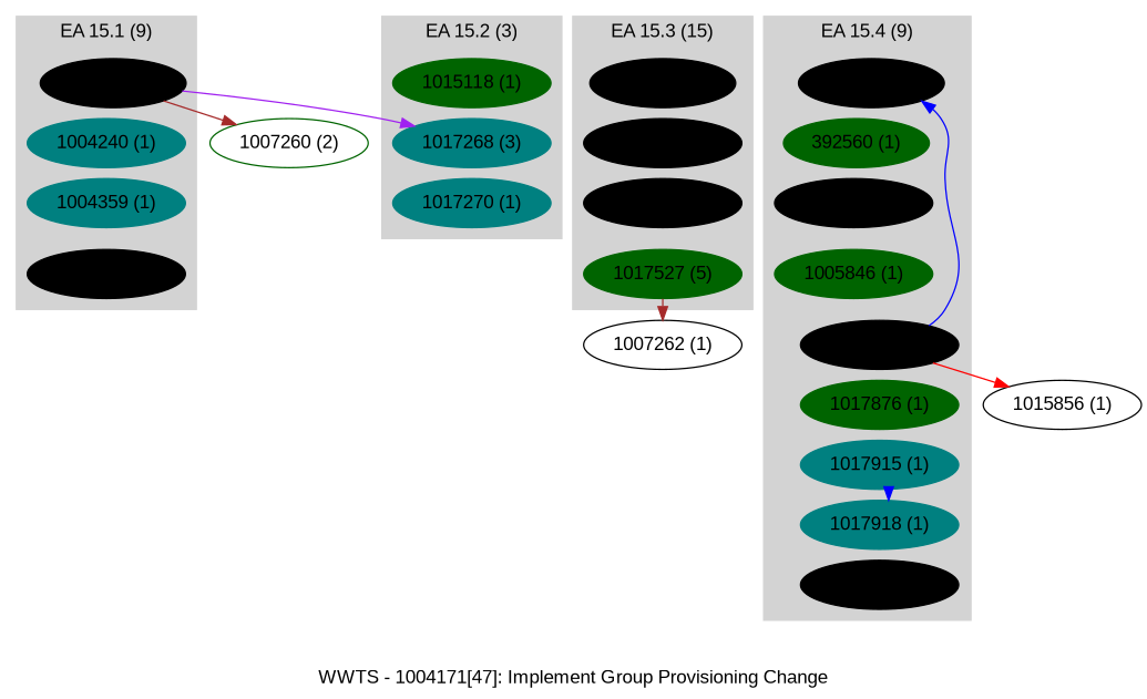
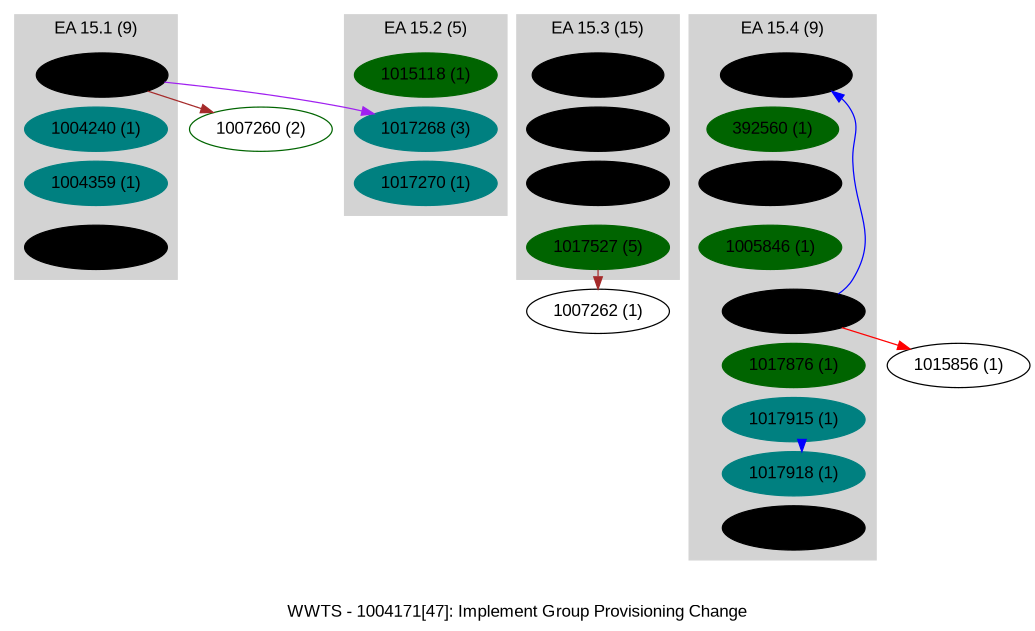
  digraph {
    label="WWTS - 1004171[47]: Implement Group Provisioning Change"
    ranksep=.1
    fontname="Liberation Sans"
    node [color=black style=filled fontname="Liberation Sans"]
    edge [style=invis fontname="Liberation Sans"]
    "391361 (5)"
    "1004240 (1)" [color=teal]
    "1004359 (1)" [color=teal]
    "1017864 (2)"
    "1015118 (1)" [color=darkgreen]
    "1017268 (3)" [color=teal]
    "1017270 (1)" [color=teal]
    "391916 (5)"
    "1008466 (3)"
    "1017272 (2)"
    "1017527 (5)" [color=darkgreen]
    "381617 (1)"
    "392560 (1)" [color=darkgreen]
    "1004230 (1)"
    "1005846 (1)" [color=darkgreen]
    "1017529 (1)"
    "1017876 (1)" [color=darkgreen]
    "1017915 (1)" [color=teal]
    "1017918 (1)" [color=teal]
    "1017944 (1)"
    "1007260 (2)" [color=darkgreen style=""]
    "1007262 (1)" [style=""]
    "1015856 (1)" [style=""]
    subgraph cluster_1 {
      color=lightgrey
      label="EA 15.1 (9)"
      style=filled
      "391361 (5)"
      "1004240 (1)"
      "1004359 (1)"
      "1017864 (2)"
    }
    subgraph cluster_2 {
      color=lightgrey
-     label="EA 15.2 (3)"
+     label="EA 15.2 (5)"
      style=filled
      "1015118 (1)"
      "1017268 (3)"
      "1017270 (1)"
    }
    subgraph cluster_3 {
      color=lightgrey
      label="EA 15.3 (15)"
      style=filled
      "391916 (5)"
      "1008466 (3)"
      "1017272 (2)"
      "1017527 (5)"
    }
    subgraph cluster_4 {
      color=lightgrey
      label="EA 15.4 (9)"
      style=filled
      "381617 (1)"
      "392560 (1)"
      "1004230 (1)"
      "1005846 (1)"
      "1017529 (1)"
      "1017876 (1)"
      "1017915 (1)"
      "1017918 (1)"
      "1017944 (1)"
    }
    "391361 (5)" -> "1004240 (1)"
    "391361 (5)" -> "1017268 (3)" [color=purple style=""]
    "391361 (5)" -> "1007260 (2)" [color=brown style=""]
    "1004240 (1)" -> "1004359 (1)"
    "1004359 (1)" -> "1017864 (2)"
    "1015118 (1)" -> "1017268 (3)"
    "1017268 (3)" -> "1017270 (1)"
    "391916 (5)" -> "1008466 (3)"
    "1008466 (3)" -> "1017272 (2)"
    "1017272 (2)" -> "1017527 (5)"
    "1017527 (5)" -> "1007262 (1)" [color=brown style=""]
    "381617 (1)" -> "392560 (1)"
    "392560 (1)" -> "1004230 (1)"
    "1004230 (1)" -> "1005846 (1)"
    "1005846 (1)" -> "1017529 (1)"
    "1017529 (1)" -> "381617 (1)" [color=blue style=""]
    "1017529 (1)" -> "1017876 (1)"
    "1017529 (1)" -> "1015856 (1)" [color=red style=""]
    "1017876 (1)" -> "1017915 (1)"
    "1017915 (1)" -> "1017918 (1)"
    "1017915 (1)" -> "1017918 (1)" [color=blue style=""]
    "1017918 (1)" -> "1017944 (1)"
  }
